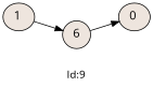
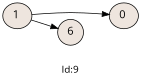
  digraph {
    fontname="Open Sans"
    label="Id:9"
    rankdir=LR
    node [fillcolor=seashell2 fontname="Open Sans" fontsize=15 shape=oval style=filled]
    edge [fontname="Open Sans"]
    n1 [label="1 " width=0.5]
    n2 [label="0 " width=0.5]
    n3 [label=6 width=0.5]
-   n3 -> n2
+   n1 -> n2
    n1 -> n3
  }
